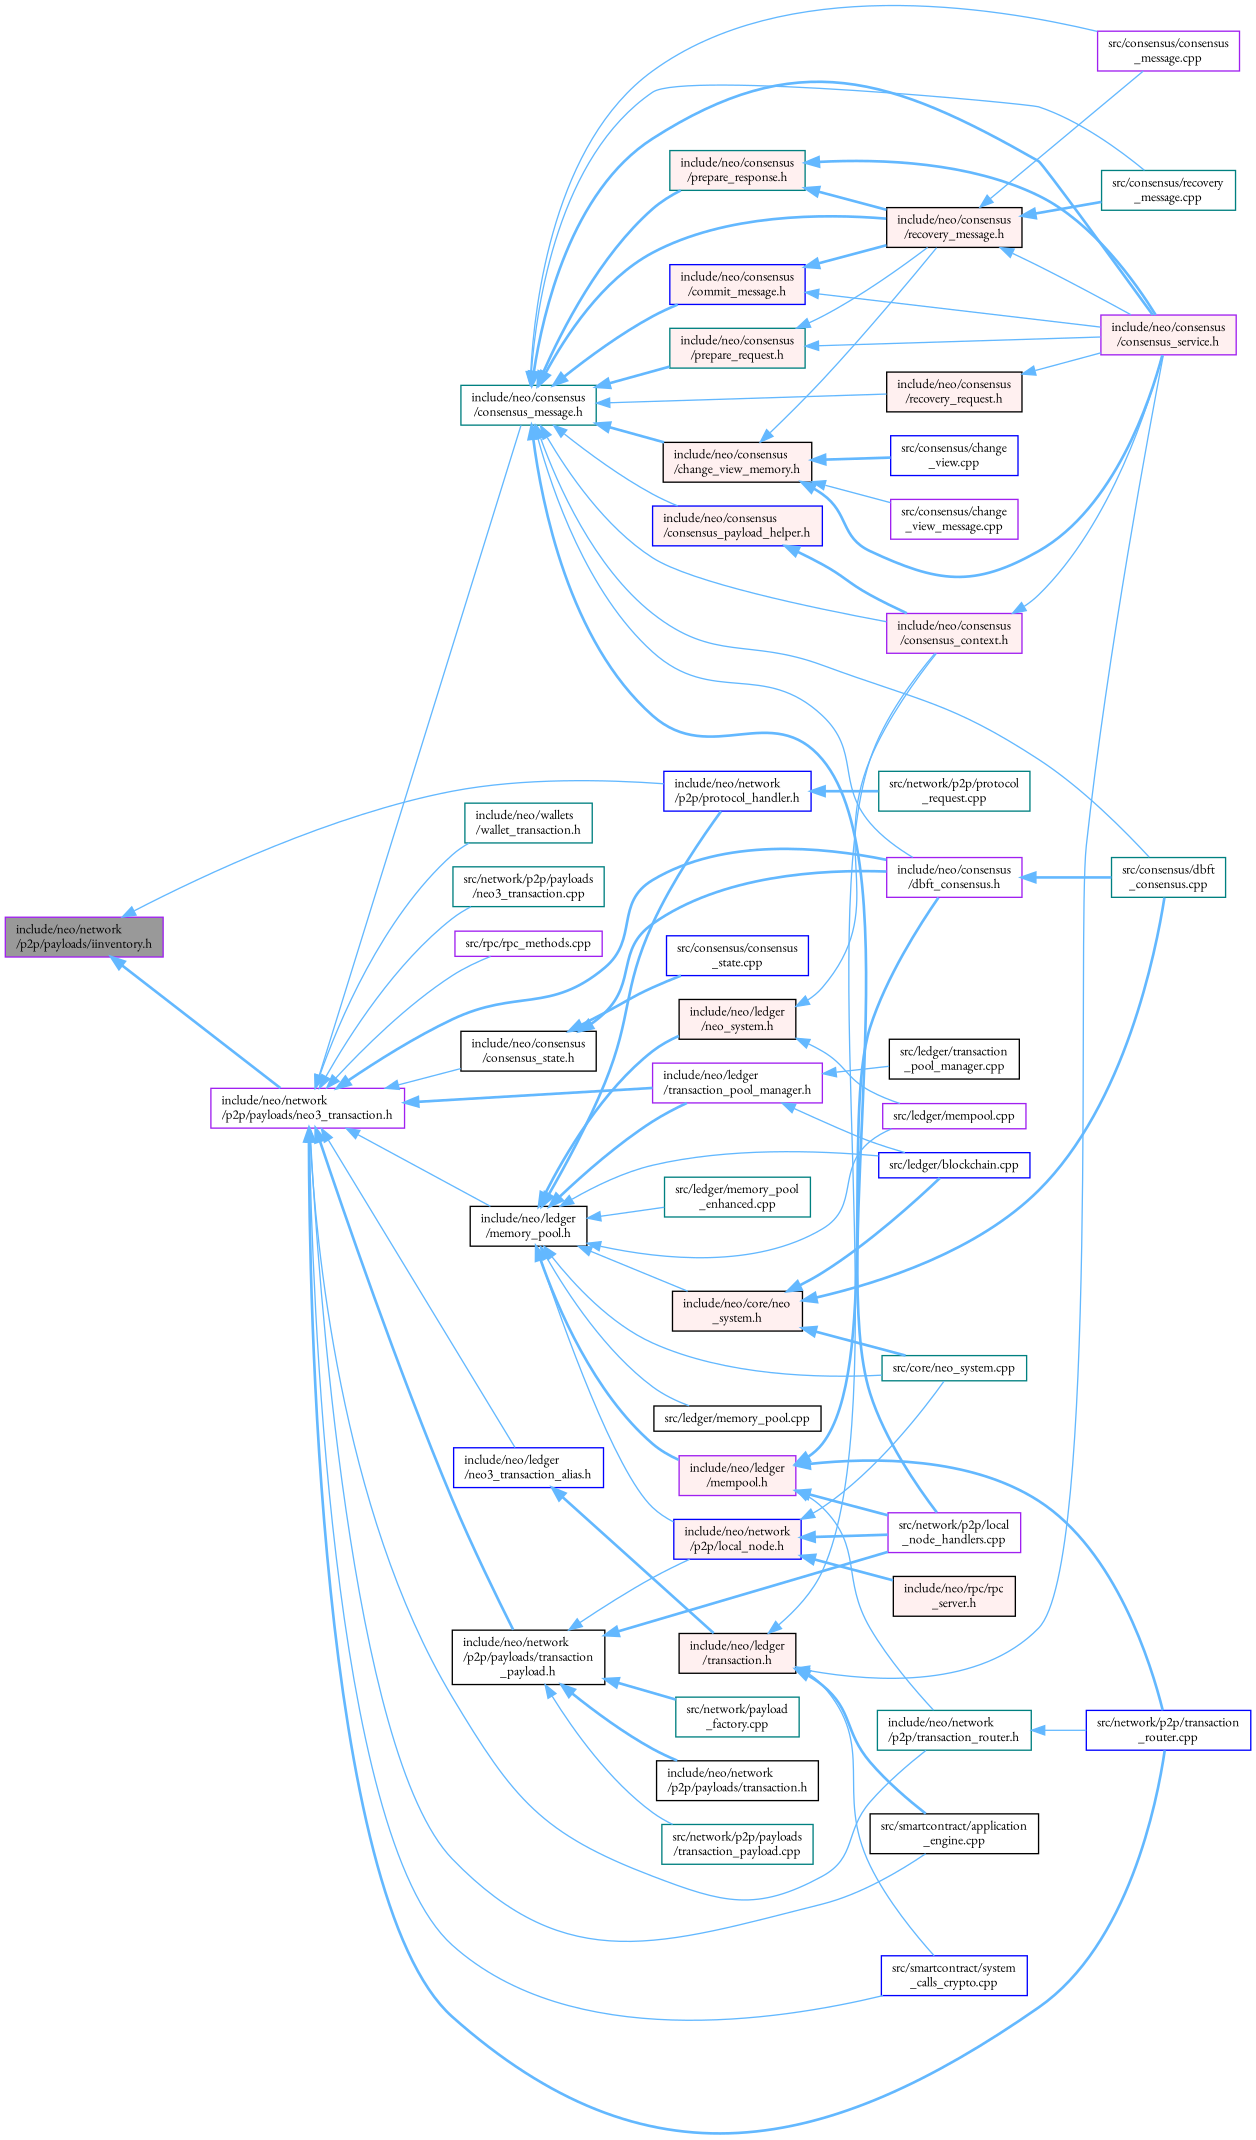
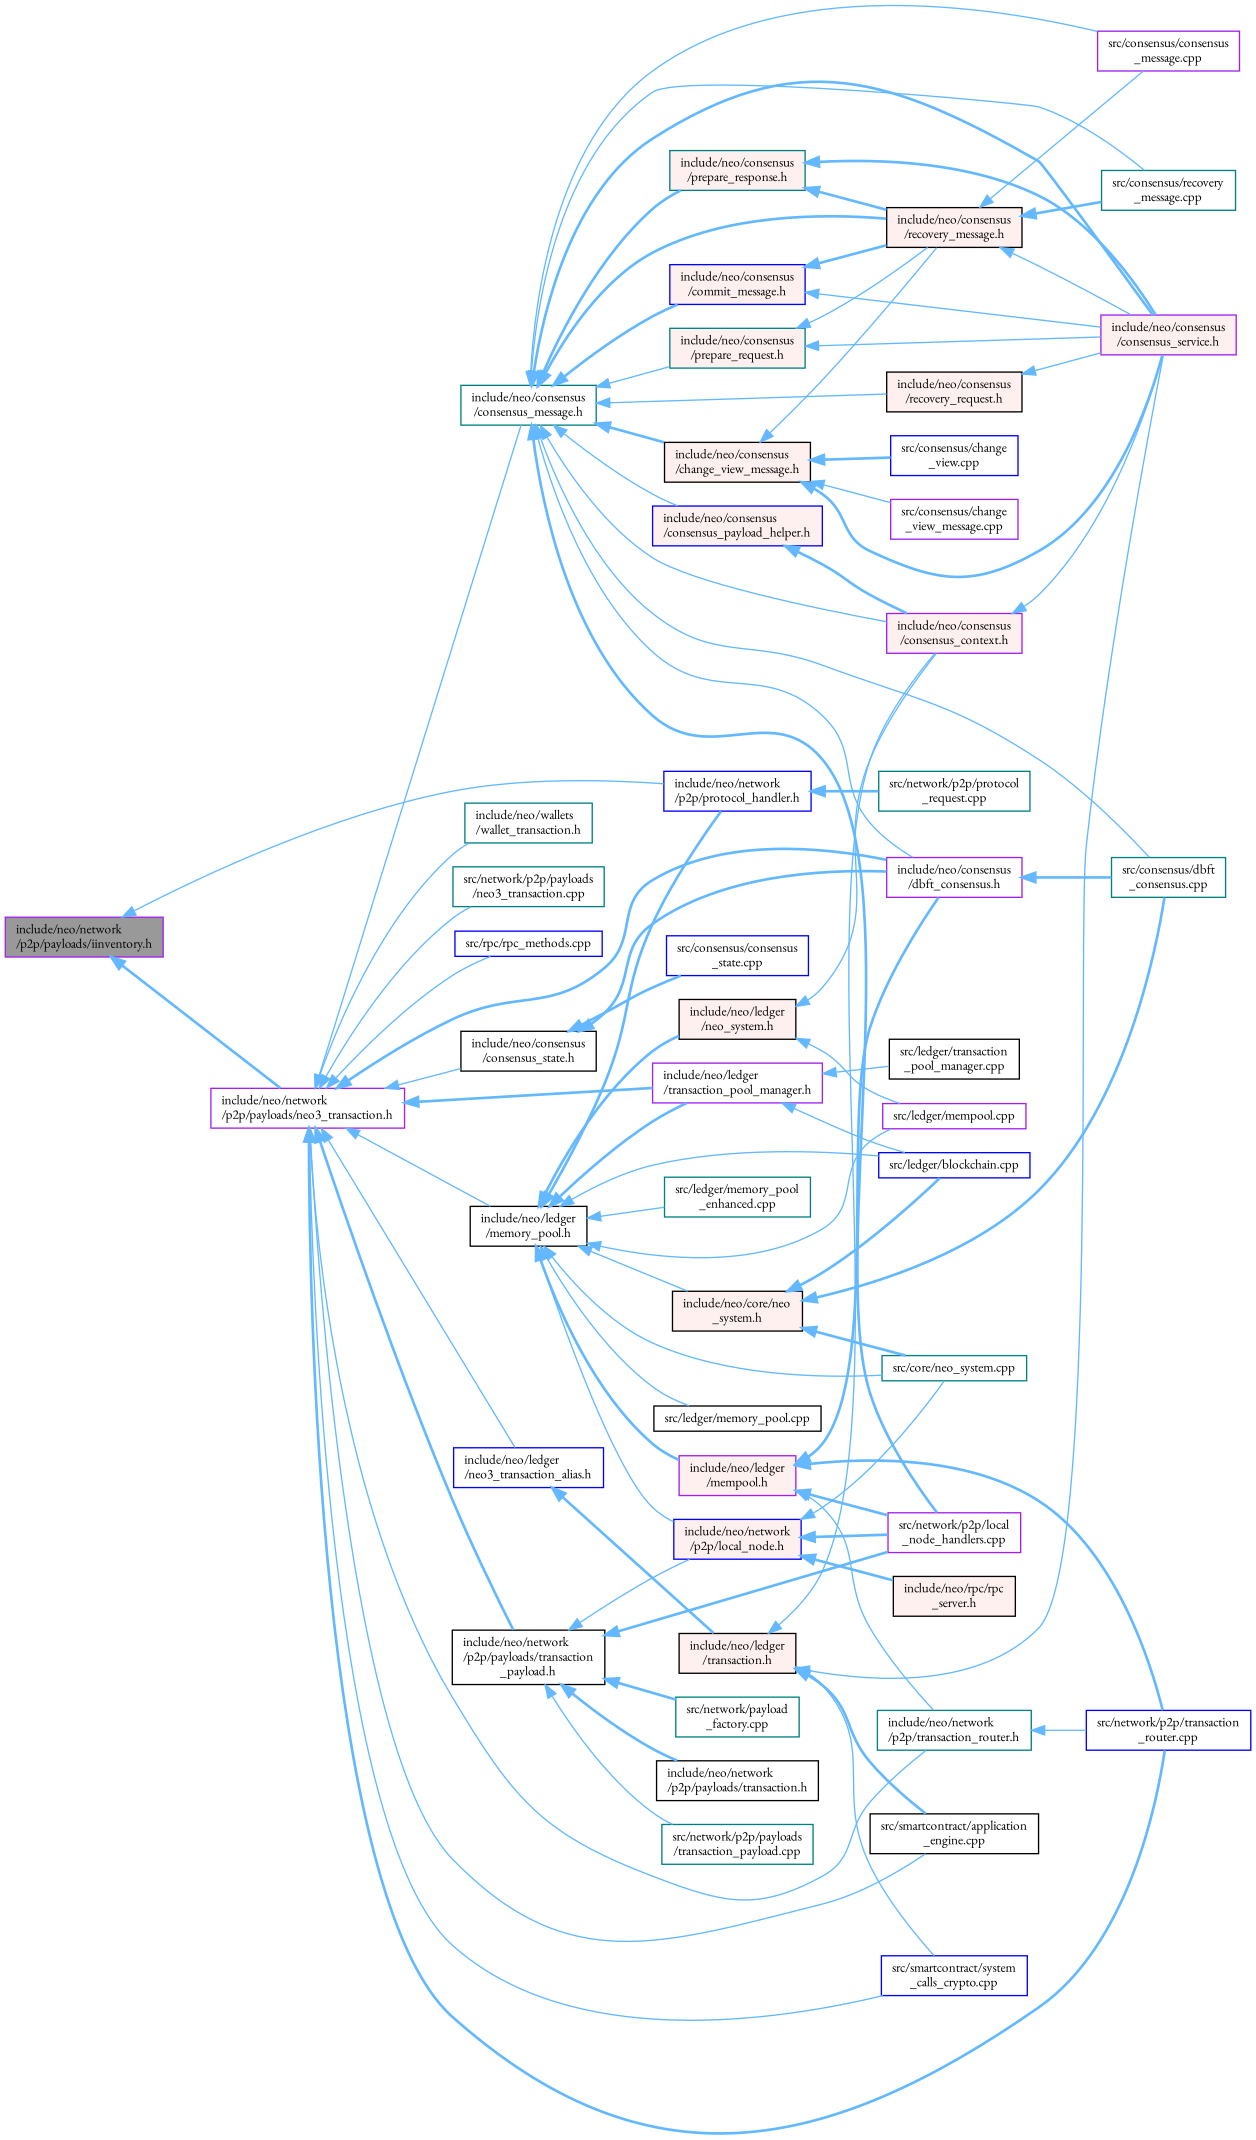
  digraph {
    fontname="EB Garamond"
    rankdir=LR
    node [color=black fillcolor=white fontname="EB Garamond" fontsize=10 shape=box style=filled]
    edge [color=steelblue1 dir=back fontname="EB Garamond" fontsize=10 labelfontname=Helvetica labelfontsize=10 style=solid]
    n1 [color=purple fillcolor=grey60 fontcolor=black height=0.2 label="include/neo/network\l/p2p/payloads/iinventory.h" width=0.4]
    n2 [color=purple height=0.2 label="include/neo/network\l/p2p/payloads/neo3_transaction.h" width=0.4]
    n3 [color=blue height=0.2 label="include/neo/network\l/p2p/protocol_handler.h" width=0.4]
    n4 [color=teal height=0.2 label="include/neo/consensus\l/consensus_message.h" width=0.4]
    n5 [color=purple height=0.2 label="include/neo/consensus\l/dbft_consensus.h" width=0.4]
    n6 [height=0.2 label="include/neo/consensus\l/consensus_state.h" width=0.4]
    n7 [height=0.2 label="include/neo/ledger\l/memory_pool.h" width=0.4]
    n8 [color=teal height=0.2 label="include/neo/network\l/p2p/transaction_router.h" width=0.4]
    n9 [color=blue height=0.2 label="src/network/p2p/transaction\l_router.cpp" width=0.4]
    n10 [color=purple height=0.2 label="include/neo/ledger\l/transaction_pool_manager.h" width=0.4]
    n11 [color=blue height=0.2 label="include/neo/ledger\l/neo3_transaction_alias.h" width=0.4]
    n12 [height=0.2 label="src/smartcontract/application\l_engine.cpp" width=0.4]
    n13 [color=blue height=0.2 label="src/smartcontract/system\l_calls_crypto.cpp" width=0.4]
    n14 [height=0.2 label="include/neo/network\l/p2p/payloads/transaction\l_payload.h" width=0.4]
    n15 [color=teal height=0.2 label="include/neo/wallets\l/wallet_transaction.h" width=0.4]
    n16 [color=teal height=0.2 label="src/network/p2p/payloads\l/neo3_transaction.cpp" width=0.4]
-   n17 [color=purple height=0.2 label="src/rpc/rpc_methods.cpp" width=0.4]
+   n17 [color=blue height=0.2 label="src/rpc/rpc_methods.cpp" width=0.4]
    n18 [color=teal height=0.2 label="src/network/p2p/protocol\l_request.cpp" width=0.4]
-   n19 [fillcolor="#FFF0F0" height=0.2 label="include/neo/consensus\l/change_view_memory.h" width=0.4]
+   n19 [fillcolor="#FFF0F0" height=0.2 label="include/neo/consensus\l/change_view_message.h" width=0.4]
    n20 [color=purple fillcolor="#FFF0F0" height=0.2 label="include/neo/consensus\l/consensus_service.h" width=0.4]
    n21 [fillcolor="#FFF0F0" height=0.2 label="include/neo/consensus\l/recovery_message.h" width=0.4]
    n22 [color=purple height=0.2 label="src/consensus/consensus\l_message.cpp" width=0.4]
    n23 [color=teal height=0.2 label="src/consensus/recovery\l_message.cpp" width=0.4]
    n24 [color=blue fillcolor="#FFF0F0" height=0.2 label="include/neo/consensus\l/commit_message.h" width=0.4]
    n25 [color=purple fillcolor="#FFF0F0" height=0.2 label="include/neo/consensus\l/consensus_context.h" width=0.4]
    n26 [color=blue fillcolor="#FFF0F0" height=0.2 label="include/neo/consensus\l/consensus_payload_helper.h" width=0.4]
    n27 [color=teal height=0.2 label="src/consensus/dbft\l_consensus.cpp" width=0.4]
    n28 [color=teal fillcolor="#FFF0F0" height=0.2 label="include/neo/consensus\l/prepare_request.h" width=0.4]
    n29 [color=teal fillcolor="#FFF0F0" height=0.2 label="include/neo/consensus\l/prepare_response.h" width=0.4]
    n30 [fillcolor="#FFF0F0" height=0.2 label="include/neo/consensus\l/recovery_request.h" width=0.4]
    n31 [color=purple height=0.2 label="src/network/p2p/local\l_node_handlers.cpp" width=0.4]
    n32 [color=blue height=0.2 label="src/consensus/consensus\l_state.cpp" width=0.4]
    n33 [fillcolor="#FFF0F0" height=0.2 label="include/neo/core/neo\l_system.h" width=0.4]
    n34 [color=teal height=0.2 label="src/core/neo_system.cpp" width=0.4]
    n35 [color=blue height=0.2 label="src/ledger/blockchain.cpp" width=0.4]
    n36 [color=purple fillcolor="#FFF0F0" height=0.2 label="include/neo/ledger\l/mempool.h" width=0.4]
    n37 [fillcolor="#FFF0F0" height=0.2 label="include/neo/ledger\l/neo_system.h" width=0.4]
    n38 [color=purple height=0.2 label="src/ledger/mempool.cpp" width=0.4]
    n39 [color=blue fillcolor="#FFF0F0" height=0.2 label="include/neo/network\l/p2p/local_node.h" width=0.4]
    n40 [height=0.2 label="src/ledger/memory_pool.cpp" width=0.4]
    n41 [color=teal height=0.2 label="src/ledger/memory_pool\l_enhanced.cpp" width=0.4]
    n42 [height=0.2 label="src/ledger/transaction\l_pool_manager.cpp" width=0.4]
    n43 [fillcolor="#FFF0F0" height=0.2 label="include/neo/ledger\l/transaction.h" width=0.4]
    n44 [height=0.2 label="include/neo/network\l/p2p/payloads/transaction.h" width=0.4]
    n45 [color=teal height=0.2 label="src/network/p2p/payloads\l/transaction_payload.cpp" width=0.4]
    n46 [color=teal height=0.2 label="src/network/payload\l_factory.cpp" width=0.4]
    n47 [color=blue height=0.2 label="src/consensus/change\l_view.cpp" width=0.4]
    n48 [color=purple height=0.2 label="src/consensus/change\l_view_message.cpp" width=0.4]
    n49 [fillcolor="#FFF0F0" height=0.2 label="include/neo/rpc/rpc\l_server.h" width=0.4]
    n1 -> n2 [style=bold]
    n1 -> n3
    n2 -> n4
    n2 -> n5 [style=bold]
    n2 -> n6
    n2 -> n7
    n2 -> n8
    n2 -> n9 [style=bold]
    n2 -> n10 [style=bold]
    n2 -> n11
    n2 -> n12
    n2 -> n13
    n2 -> n14 [style=bold]
    n2 -> n15
    n2 -> n16
    n2 -> n17
    n3 -> n18 [style=bold]
    n4 -> n5
    n4 -> n19 [style=bold]
    n4 -> n20 [style=bold]
    n4 -> n21 [style=bold]
    n4 -> n22
    n4 -> n23
    n4 -> n24 [style=bold]
    n4 -> n25
    n4 -> n26
    n4 -> n27
-   n4 -> n28 [style=bold]
+   n4 -> n28
    n4 -> n29 [style=bold]
    n4 -> n30
    n4 -> n31 [style=bold]
    n5 -> n27 [style=bold]
    n6 -> n5 [style=bold]
    n6 -> n32 [style=bold]
    n7 -> n3 [style=bold]
    n7 -> n10 [style=bold]
    n7 -> n33
    n7 -> n34
    n7 -> n35
    n7 -> n36 [style=bold]
    n7 -> n37 [style=bold]
    n7 -> n38
    n7 -> n39
    n7 -> n40
    n7 -> n41
    n8 -> n9
    n10 -> n35
    n10 -> n42
    n11 -> n43 [style=bold]
    n14 -> n31 [style=bold]
    n14 -> n39
    n14 -> n44 [style=bold]
    n14 -> n45
    n14 -> n46 [style=bold]
    n19 -> n20 [style=bold]
    n19 -> n21
    n19 -> n47 [style=bold]
    n19 -> n48
    n21 -> n20
    n21 -> n22
    n21 -> n23 [style=bold]
    n24 -> n20
    n24 -> n21 [style=bold]
    n25 -> n20
    n26 -> n25 [style=bold]
    n28 -> n20
    n28 -> n21
    n29 -> n20 [style=bold]
    n29 -> n21 [style=bold]
    n30 -> n20
    n33 -> n27 [style=bold]
    n33 -> n34 [style=bold]
    n33 -> n35 [style=bold]
    n36 -> n5 [style=bold]
    n36 -> n8
    n36 -> n9 [style=bold]
    n36 -> n31 [style=bold]
    n37 -> n25
    n37 -> n38
    n39 -> n31 [style=bold]
    n39 -> n34
    n39 -> n49 [style=bold]
    n43 -> n12 [style=bold]
    n43 -> n13
    n43 -> n20
    n43 -> n25
  }
